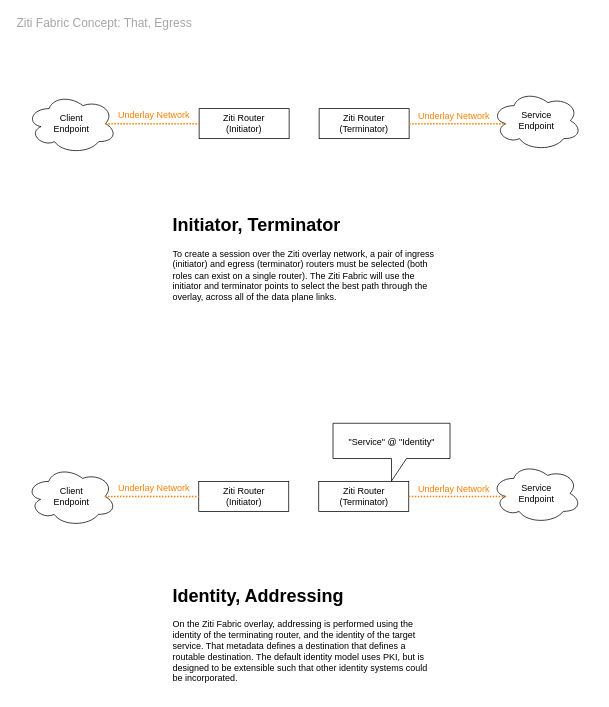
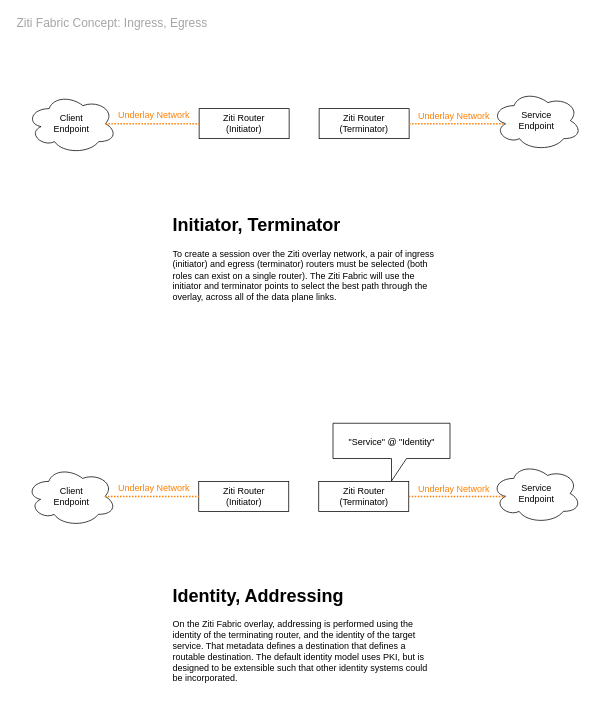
  <mxCell id="0" />
  <mxCell id="1" parent="0" />
- <mxCell id="2" value="&lt;span style=&quot;font-size: 16px&quot;&gt;Ziti Fabric Concept: That, Egress&lt;br&gt;&lt;/span&gt;" style="text;html=1;strokeColor=none;fillColor=none;align=left;verticalAlign=middle;whiteSpace=wrap;rounded=0;fontColor=#A6A6A6;" parent="1" vertex="1"><mxGeometry x="20" y="20" width="770" height="20" as="geometry" /></mxCell>
+ <mxCell id="2" value="&lt;span style=&quot;font-size: 16px&quot;&gt;Ziti Fabric Concept: Ingress, Egress&lt;br&gt;&lt;/span&gt;" style="text;html=1;strokeColor=none;fillColor=none;align=left;verticalAlign=middle;whiteSpace=wrap;rounded=0;fontColor=#A6A6A6;" parent="1" vertex="1"><mxGeometry x="20" y="20" width="770" height="20" as="geometry" /></mxCell>
  <mxCell id="3" value="Ziti Router&lt;br&gt;(Initiator)" style="rounded=0;whiteSpace=wrap;html=1;" parent="1" vertex="1"><mxGeometry x="265" y="144" width="120" height="40" as="geometry" /></mxCell>
  <mxCell id="4" value="Ziti Router&lt;br&gt;(Terminator)" style="rounded=0;whiteSpace=wrap;html=1;" parent="1" vertex="1"><mxGeometry x="425" y="144" width="120" height="40" as="geometry" /></mxCell>
  <mxCell id="5" value="&lt;font color=&quot;#000000&quot;&gt;Service&lt;br&gt;Endpoint&lt;/font&gt;&lt;br&gt;" style="ellipse;shape=cloud;whiteSpace=wrap;html=1;fontColor=#82B366;" parent="1" vertex="1"><mxGeometry x="655" y="120" width="120" height="80" as="geometry" /></mxCell>
  <mxCell id="6" value="&lt;font color=&quot;#000000&quot;&gt;Client&lt;br&gt;Endpoint&lt;/font&gt;&lt;br&gt;" style="ellipse;shape=cloud;whiteSpace=wrap;html=1;fontColor=#82B366;" parent="1" vertex="1"><mxGeometry x="35" y="124" width="120" height="80" as="geometry" /></mxCell>
  <mxCell id="7" value="" style="endArrow=none;dashed=1;html=1;strokeColor=#FF8000;strokeWidth=2;fontColor=#82B366;exitX=0.875;exitY=0.5;exitDx=0;exitDy=0;exitPerimeter=0;entryX=0;entryY=0.5;entryDx=0;entryDy=0;dashPattern=1 1;" parent="1" source="6" target="3" edge="1"><mxGeometry width="50" height="50" relative="1" as="geometry"><mxPoint x="195" y="254" as="sourcePoint" /><mxPoint x="245" y="204" as="targetPoint" /></mxGeometry></mxCell>
  <mxCell id="8" value="" style="endArrow=none;dashed=1;html=1;strokeColor=#FF8000;strokeWidth=2;fontColor=#82B366;exitX=1;exitY=0.5;exitDx=0;exitDy=0;entryX=0.16;entryY=0.55;entryDx=0;entryDy=0;dashPattern=1 1;entryPerimeter=0;" parent="1" source="4" target="5" edge="1"><mxGeometry width="50" height="50" relative="1" as="geometry"><mxPoint x="585" y="234" as="sourcePoint" /><mxPoint x="710" y="234" as="targetPoint" /></mxGeometry></mxCell>
  <mxCell id="9" value="Underlay Network" style="text;html=1;align=center;verticalAlign=middle;whiteSpace=wrap;rounded=0;fontColor=#FF8000;" parent="1" vertex="1"><mxGeometry x="155" y="143" width="100" height="20" as="geometry" /></mxCell>
  <mxCell id="10" value="Underlay Network" style="text;html=1;align=center;verticalAlign=middle;whiteSpace=wrap;rounded=0;fontColor=#FF8000;" parent="1" vertex="1"><mxGeometry x="555" y="144" width="100" height="20" as="geometry" /></mxCell>
  <mxCell id="11" value="&lt;h1&gt;Initiator, Terminator&lt;/h1&gt;&lt;p&gt;To create a session over the Ziti overlay network, a pair of ingress (initiator) and egress (terminator) routers must be selected (both roles can exist on a single router). The Ziti Fabric will use the initiator and terminator points to select the best path through the overlay, across all of the data plane links.&lt;/p&gt;" style="text;html=1;strokeColor=none;fillColor=none;spacing=5;spacingTop=-20;whiteSpace=wrap;overflow=hidden;rounded=0;" parent="1" vertex="1"><mxGeometry x="225" y="280" width="360" height="130" as="geometry" /></mxCell>
  <mxCell id="12" value="Ziti Router&lt;br&gt;(Initiator)" style="rounded=0;whiteSpace=wrap;html=1;" parent="1" vertex="1"><mxGeometry x="264.5" y="641" width="120" height="40" as="geometry" /></mxCell>
  <mxCell id="13" value="Ziti Router&lt;br&gt;(Terminator)" style="rounded=0;whiteSpace=wrap;html=1;" parent="1" vertex="1"><mxGeometry x="424.5" y="641" width="120" height="40" as="geometry" /></mxCell>
  <mxCell id="14" value="&lt;font color=&quot;#000000&quot;&gt;Service&lt;br&gt;Endpoint&lt;/font&gt;&lt;br&gt;" style="ellipse;shape=cloud;whiteSpace=wrap;html=1;fontColor=#82B366;" parent="1" vertex="1"><mxGeometry x="654.5" y="617" width="120" height="80" as="geometry" /></mxCell>
  <mxCell id="15" value="&lt;font color=&quot;#000000&quot;&gt;Client&lt;br&gt;Endpoint&lt;/font&gt;&lt;br&gt;" style="ellipse;shape=cloud;whiteSpace=wrap;html=1;fontColor=#82B366;" parent="1" vertex="1"><mxGeometry x="34.5" y="621" width="120" height="80" as="geometry" /></mxCell>
  <mxCell id="16" value="" style="endArrow=none;dashed=1;html=1;strokeColor=#FF8000;strokeWidth=2;fontColor=#82B366;exitX=0.875;exitY=0.5;exitDx=0;exitDy=0;exitPerimeter=0;entryX=0;entryY=0.5;entryDx=0;entryDy=0;dashPattern=1 1;" parent="1" source="15" target="12" edge="1"><mxGeometry width="50" height="50" relative="1" as="geometry"><mxPoint x="194.5" y="751" as="sourcePoint" /><mxPoint x="244.5" y="701" as="targetPoint" /></mxGeometry></mxCell>
  <mxCell id="17" value="" style="endArrow=none;dashed=1;html=1;strokeColor=#FF8000;strokeWidth=2;fontColor=#82B366;exitX=1;exitY=0.5;exitDx=0;exitDy=0;entryX=0.16;entryY=0.55;entryDx=0;entryDy=0;dashPattern=1 1;entryPerimeter=0;" parent="1" source="13" target="14" edge="1"><mxGeometry width="50" height="50" relative="1" as="geometry"><mxPoint x="584.5" y="731" as="sourcePoint" /><mxPoint x="709.5" y="731" as="targetPoint" /></mxGeometry></mxCell>
  <mxCell id="18" value="Underlay Network" style="text;html=1;align=center;verticalAlign=middle;whiteSpace=wrap;rounded=0;fontColor=#FF8000;" parent="1" vertex="1"><mxGeometry x="154.5" y="640" width="100" height="20" as="geometry" /></mxCell>
  <mxCell id="19" value="Underlay Network" style="text;html=1;align=center;verticalAlign=middle;whiteSpace=wrap;rounded=0;fontColor=#FF8000;" parent="1" vertex="1"><mxGeometry x="554.5" y="641" width="100" height="20" as="geometry" /></mxCell>
  <mxCell id="20" value="&lt;font style=&quot;font-size: 12px&quot;&gt;&quot;Service&quot; @ &quot;Identity&quot;&lt;/font&gt;&lt;br&gt;&lt;div style=&quot;text-align: left&quot;&gt;&lt;/div&gt;" style="shape=callout;whiteSpace=wrap;html=1;perimeter=calloutPerimeter;strokeWidth=1;fontSize=15;" parent="1" vertex="1"><mxGeometry x="443.5" y="563.5" width="156" height="77" as="geometry" /></mxCell>
  <mxCell id="21" value="&lt;h1&gt;Identity, Addressing&lt;/h1&gt;&lt;p&gt;On the Ziti Fabric overlay, addressing is performed using the identity of the terminating router, and the identity of the target service. That metadata defines a destination that defines a routable destination. The default identity model uses PKI, but is designed to be extensible such that other identity systems could be incorporated.&lt;/p&gt;" style="text;html=1;strokeColor=none;fillColor=none;spacing=5;spacingTop=-20;whiteSpace=wrap;overflow=hidden;rounded=0;" parent="1" vertex="1"><mxGeometry x="224.5" y="773.5" width="360" height="146.5" as="geometry" /></mxCell>
